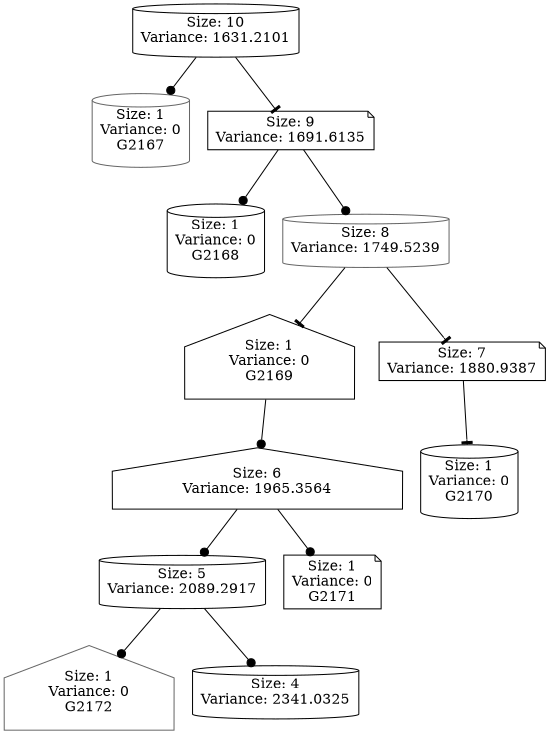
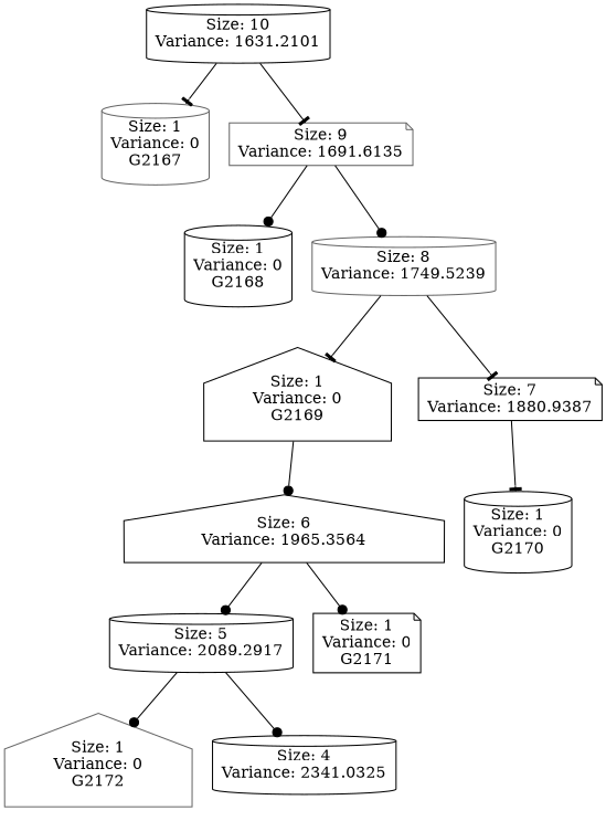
  digraph {
    L=5
    node [color=black shape=cylinder]
    edge [arrowhead=dot]
    "Size: 1\nVariance: 0\nG2167" [color=gray40]
    "Size: 10\nVariance: 1631.2101"
-   "Size: 9\nVariance: 1691.6135" [shape=note]
+   "Size: 9\nVariance: 1691.6135" [color=gray40 shape=note]
    "Size: 1\nVariance: 0\nG2168"
    "Size: 8\nVariance: 1749.5239" [color=gray40]
    "Size: 1\nVariance: 0\nG2169" [shape=house]
    "Size: 7\nVariance: 1880.9387" [shape=note]
    "Size: 6\nVariance: 1965.3564" [shape=house]
    "Size: 1\nVariance: 0\nG2170"
    "Size: 5\nVariance: 2089.2917"
    "Size: 1\nVariance: 0\nG2171" [shape=note]
    "Size: 1\nVariance: 0\nG2172" [color=gray40 shape=house]
    "Size: 4\nVariance: 2341.0325"
-   "Size: 10\nVariance: 1631.2101" -> "Size: 1\nVariance: 0\nG2167"
+   "Size: 10\nVariance: 1631.2101" -> "Size: 1\nVariance: 0\nG2167" [arrowhead=tee]
    "Size: 10\nVariance: 1631.2101" -> "Size: 9\nVariance: 1691.6135" [arrowhead=tee]
    "Size: 9\nVariance: 1691.6135" -> "Size: 1\nVariance: 0\nG2168"
    "Size: 9\nVariance: 1691.6135" -> "Size: 8\nVariance: 1749.5239"
    "Size: 8\nVariance: 1749.5239" -> "Size: 1\nVariance: 0\nG2169" [arrowhead=tee]
    "Size: 8\nVariance: 1749.5239" -> "Size: 7\nVariance: 1880.9387" [arrowhead=tee]
    "Size: 1\nVariance: 0\nG2169" -> "Size: 6\nVariance: 1965.3564"
    "Size: 7\nVariance: 1880.9387" -> "Size: 1\nVariance: 0\nG2170" [arrowhead=tee]
    "Size: 6\nVariance: 1965.3564" -> "Size: 5\nVariance: 2089.2917"
    "Size: 6\nVariance: 1965.3564" -> "Size: 1\nVariance: 0\nG2171"
    "Size: 5\nVariance: 2089.2917" -> "Size: 1\nVariance: 0\nG2172"
    "Size: 5\nVariance: 2089.2917" -> "Size: 4\nVariance: 2341.0325"
  }
